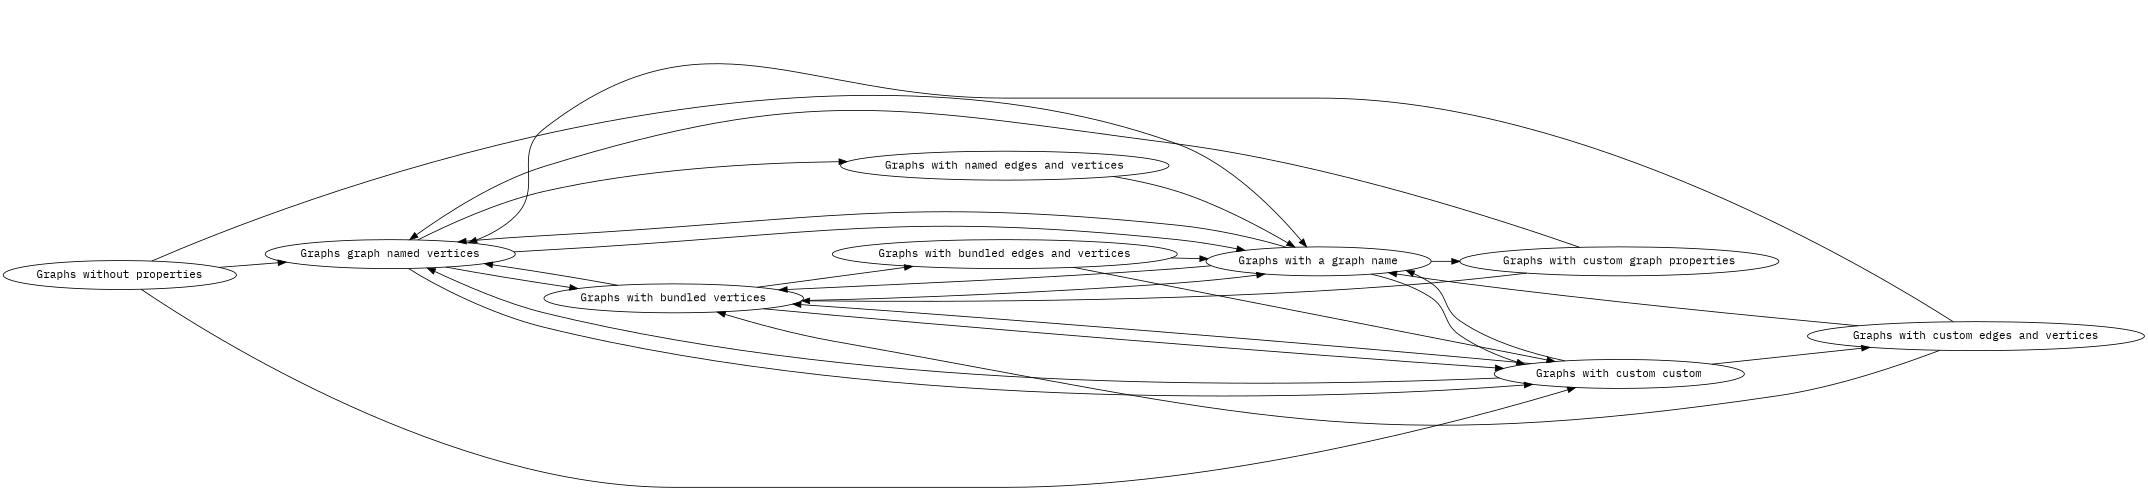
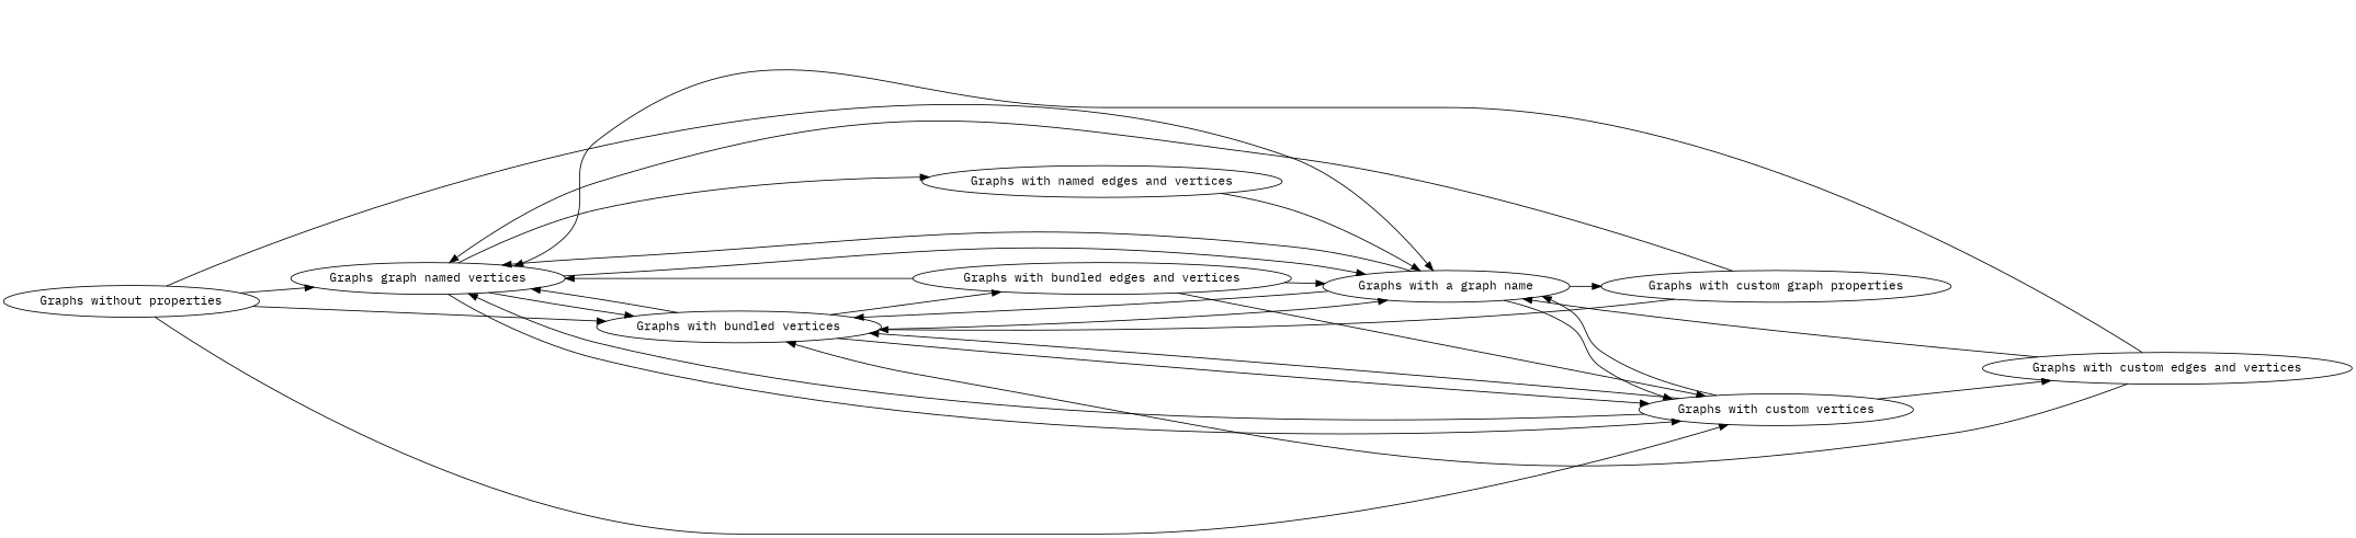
  digraph {
    fontname="IBM Plex Mono"
    rankdir=LR
    node [fontname="IBM Plex Mono"]
    edge [fontname="IBM Plex Mono"]
    n1 [label="Graphs without properties"]
    n2 [label="Graphs graph named vertices"]
    n3 [label="Graphs with bundled vertices"]
-   n4 [label="Graphs with custom custom"]
+   n4 [label="Graphs with custom vertices"]
    n5 [label="Graphs with a graph name"]
    n6 [label="Graphs with named edges and vertices"]
    n7 [label="Graphs with bundled edges and vertices"]
    n8 [label="Graphs with custom edges and vertices"]
    n9 [label="Graphs with custom graph properties"]
    n1 -> n2
+   n1 -> n3
    n1 -> n4
    n1 -> n5
    n2 -> n3
    n2 -> n4
    n2 -> n5
    n2 -> n6
    n3 -> n2
    n3 -> n4
    n3 -> n5
    n3 -> n7
    n4 -> n2
    n4 -> n3
    n4 -> n5
    n4 -> n8
    n5 -> n2
    n5 -> n3
    n5 -> n4
    n5 -> n9
    n6 -> n5
+   n7 -> n2
    n7 -> n4
    n7 -> n5
    n8 -> n2
    n8 -> n3
    n8 -> n5
    n9 -> n2
    n9 -> n3
  }
